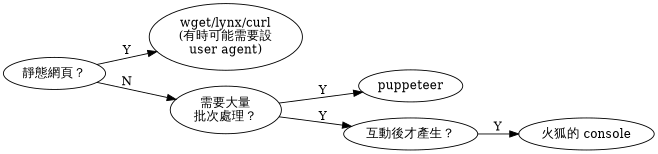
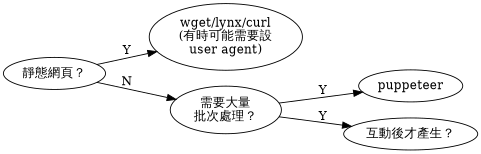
  digraph {
    rankdir=LR
    n1 [label="靜態網頁？"]
    n2 [label="wget/lynx/curl\n(有時可能需要設\nuser agent)"]
    n3 [label="需要大量\n批次處理？"]
    n4 [label=puppeteer]
    n5 [label="互動後才產生？"]
-   n6 [label="火狐的 console"]
    n1 -> n2 [label=Y]
    n1 -> n3 [label=N]
    n3 -> n4 [label=Y]
    n3 -> n5 [label=Y]
-   n5 -> n6 [label=Y]
  }
